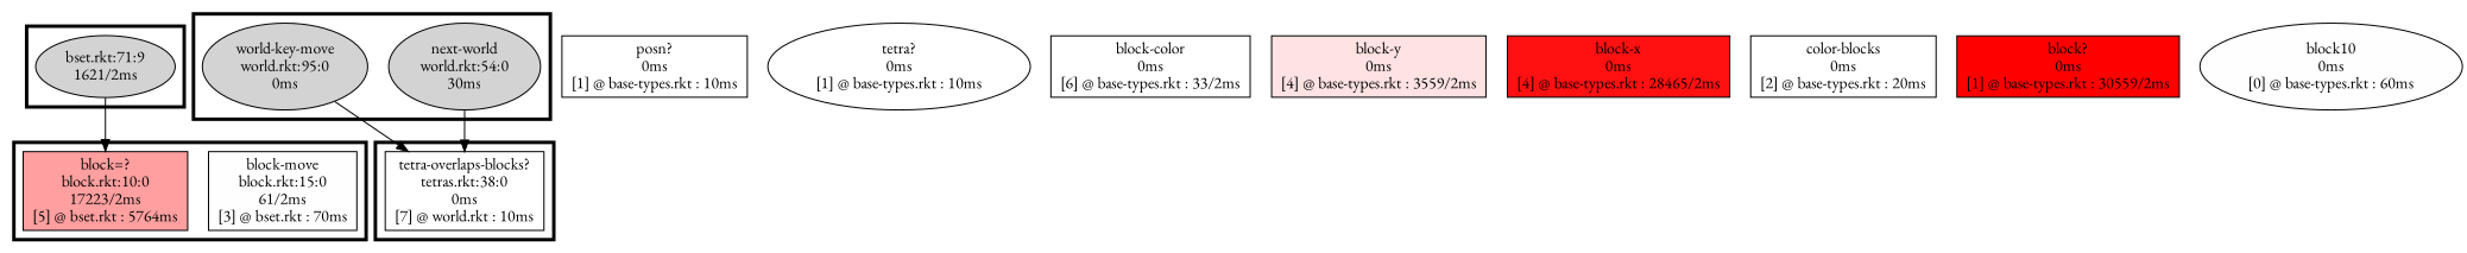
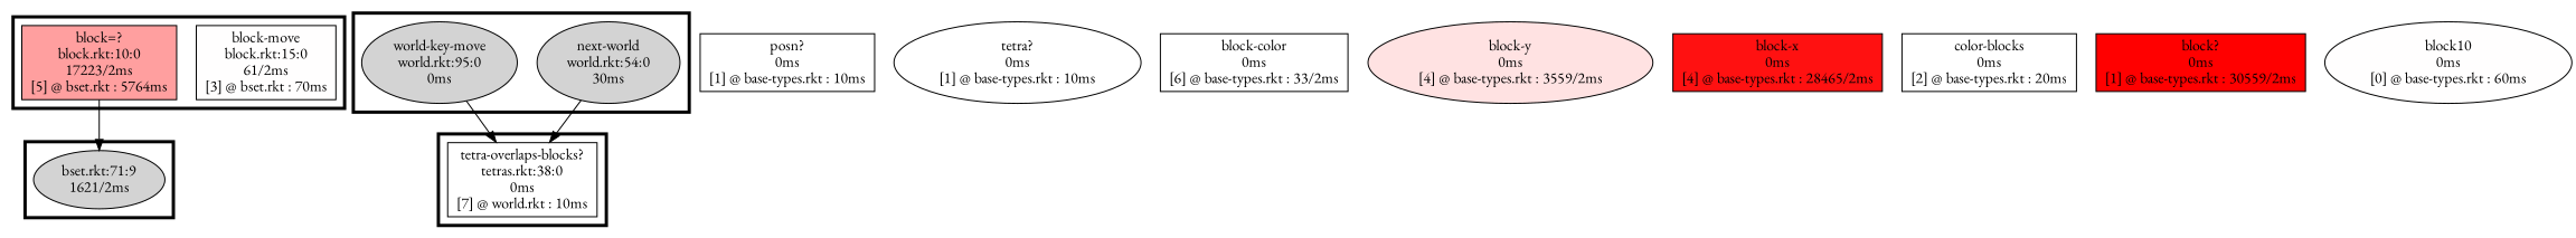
  digraph {
    fontname="EB Garamond"
    splines=true
    node [fontname="EB Garamond" shape=box style=filled]
    edge [fontname="EB Garamond"]
    n1 [fillcolor="1,0.004581301744167021,1" label="block-move\nblock.rkt:15:0\n61/2ms\n[3] @ bset.rkt : 70ms"]
    n2 [fillcolor="1,0.37723747504826727,1" label="block=?\nblock.rkt:10:0\n17223/2ms\n[5] @ bset.rkt : 5764ms"]
    n3 [label="next-world\nworld.rkt:54:0\n30ms" shape=""]
    n4 [label="world-key-move\nworld.rkt:95:0\n0ms" shape=""]
    n5 [label="bset.rkt:71:9\n1621/2ms" shape=""]
    n6 [fillcolor="1,0.0006544716777381459,1" label="tetra-overlaps-blocks?\ntetras.rkt:38:0\n0ms\n[7] @ world.rkt : 10ms"]
    n7 [fillcolor="1,0.0006544716777381459,1" label="posn?\n0ms\n[1] @ base-types.rkt : 10ms"]
    n8 [fillcolor="1,0.0006544716777381459,1" label="tetra?\n0ms\n[1] @ base-types.rkt : 10ms" shape=ellipse]
    n9 [fillcolor="1,0.0010798782682679407,1" label="block-color\n0ms\n[6] @ base-types.rkt : 33/2ms"]
-   n10 [fillcolor="1,0.11646323505350305,1" label="block-y\n0ms\n[4] @ base-types.rkt : 3559/2ms"]
+   n10 [fillcolor="1,0.11646323505350305,1" label="block-y\n0ms\n[4] @ base-types.rkt : 3559/2ms" shape=ellipse]
    n11 [fillcolor="1,0.9314768153408161,1" label="block-x\n0ms\n[4] @ base-types.rkt : 28465/2ms"]
    n12 [fillcolor="1,0.0013089433554762918,1" label="color-blocks\n0ms\n[2] @ base-types.rkt : 20ms"]
    n13 [fillcolor="1,1.0,1" label="block?\n0ms\n[1] @ base-types.rkt : 30559/2ms"]
    n14 [fillcolor="1,0.003926830066428875,1" label="block10\n0ms\n[0] @ base-types.rkt : 60ms" shape=ellipse]
    subgraph cluster_1 {
      penwidth=3.0
      shape=ellipse
      n1
      n2
    }
    subgraph cluster_2 {
      penwidth=3.0
      shape=ellipse
      n3
      n4
    }
    subgraph cluster_3 {
      penwidth=3.0
      shape=ellipse
      n5
    }
    subgraph cluster_4 {
      penwidth=3.0
      shape=ellipse
      n6
    }
    n3 -> n6
    n4 -> n6
-   n5 -> n2
+   n2 -> n5
  }
